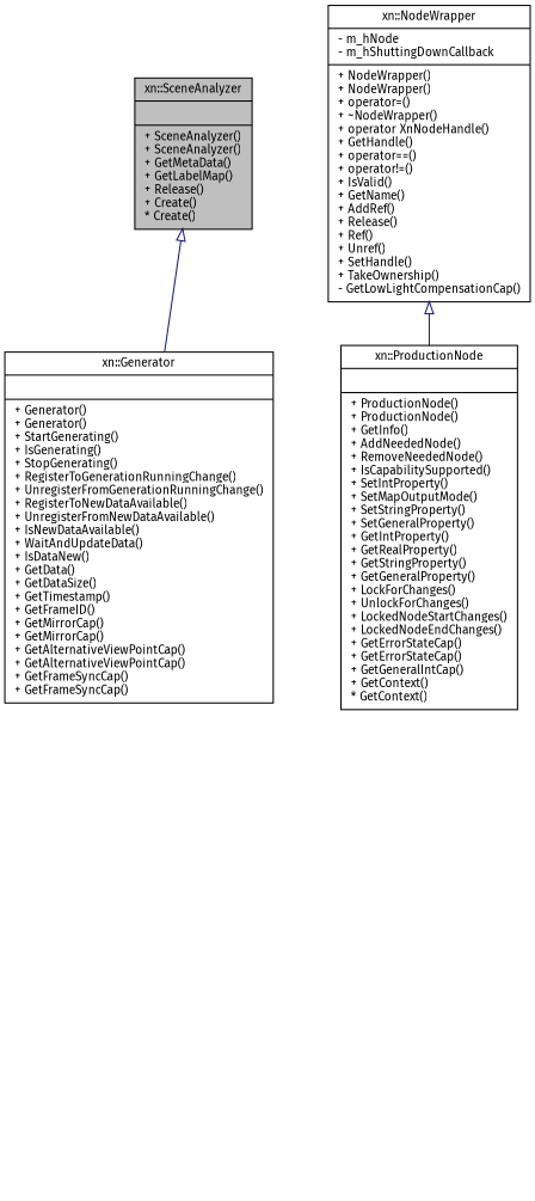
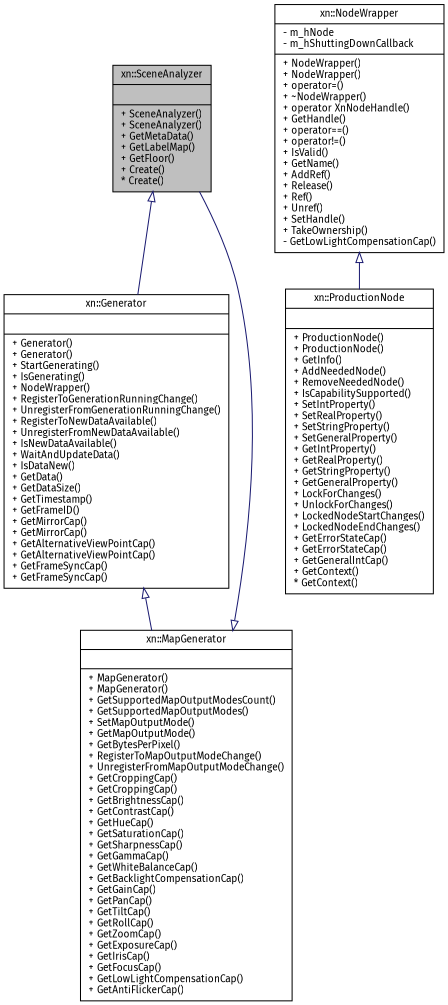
  digraph {
    fontname="Fira Sans"
    node [color=black fillcolor=white fontname="Fira Sans" fontsize=10 shape=record style=filled]
    edge [arrowtail=empty color=midnightblue dir=back fontname="Fira Sans" fontsize=10 labelfontname=FreeSans labelfontsize=10 style=solid]
-   n1 [fillcolor=grey75 fontcolor=black height=0.2 label="{xn::SceneAnalyzer\n||+ SceneAnalyzer()\l+ SceneAnalyzer()\l+ GetMetaData()\l+ GetLabelMap()\l+ Release()\l+ Create()\l* Create()\l}" width=0.4]
-   n2 [height=0.2 label="{xn::Generator\n||+ Generator()\l+ Generator()\l+ StartGenerating()\l+ IsGenerating()\l+ StopGenerating()\l+ RegisterToGenerationRunningChange()\l+ UnregisterFromGenerationRunningChange()\l+ RegisterToNewDataAvailable()\l+ UnregisterFromNewDataAvailable()\l+ IsNewDataAvailable()\l+ WaitAndUpdateData()\l+ IsDataNew()\l+ GetData()\l+ GetDataSize()\l+ GetTimestamp()\l+ GetFrameID()\l+ GetMirrorCap()\l+ GetMirrorCap()\l+ GetAlternativeViewPointCap()\l+ GetAlternativeViewPointCap()\l+ GetFrameSyncCap()\l+ GetFrameSyncCap()\l}" width=0.4]
-   n4 [height=0.2 label="{xn::ProductionNode\n||+ ProductionNode()\l+ ProductionNode()\l+ GetInfo()\l+ AddNeededNode()\l+ RemoveNeededNode()\l+ IsCapabilitySupported()\l+ SetIntProperty()\l+ SetMapOutputMode()\l+ SetStringProperty()\l+ SetGeneralProperty()\l+ GetIntProperty()\l+ GetRealProperty()\l+ GetStringProperty()\l+ GetGeneralProperty()\l+ LockForChanges()\l+ UnlockForChanges()\l+ LockedNodeStartChanges()\l+ LockedNodeEndChanges()\l+ GetErrorStateCap()\l+ GetErrorStateCap()\l+ GetGeneralIntCap()\l+ GetContext()\l* GetContext()\l}" width=0.4]
+   n1 [fillcolor=grey75 fontcolor=black height=0.2 label="{xn::SceneAnalyzer\n||+ SceneAnalyzer()\l+ SceneAnalyzer()\l+ GetMetaData()\l+ GetLabelMap()\l+ GetFloor()\l+ Create()\l* Create()\l}" width=0.4]
+   n2 [height=0.2 label="{xn::Generator\n||+ Generator()\l+ Generator()\l+ StartGenerating()\l+ IsGenerating()\l+ NodeWrapper()\l+ RegisterToGenerationRunningChange()\l+ UnregisterFromGenerationRunningChange()\l+ RegisterToNewDataAvailable()\l+ UnregisterFromNewDataAvailable()\l+ IsNewDataAvailable()\l+ WaitAndUpdateData()\l+ IsDataNew()\l+ GetData()\l+ GetDataSize()\l+ GetTimestamp()\l+ GetFrameID()\l+ GetMirrorCap()\l+ GetMirrorCap()\l+ GetAlternativeViewPointCap()\l+ GetAlternativeViewPointCap()\l+ GetFrameSyncCap()\l+ GetFrameSyncCap()\l}" width=0.4]
+   n3 [height=0.2 label="{xn::MapGenerator\n||+ MapGenerator()\l+ MapGenerator()\l+ GetSupportedMapOutputModesCount()\l+ GetSupportedMapOutputModes()\l+ SetMapOutputMode()\l+ GetMapOutputMode()\l+ GetBytesPerPixel()\l+ RegisterToMapOutputModeChange()\l+ UnregisterFromMapOutputModeChange()\l+ GetCroppingCap()\l+ GetCroppingCap()\l+ GetBrightnessCap()\l+ GetContrastCap()\l+ GetHueCap()\l+ GetSaturationCap()\l+ GetSharpnessCap()\l+ GetGammaCap()\l+ GetWhiteBalanceCap()\l+ GetBacklightCompensationCap()\l+ GetGainCap()\l+ GetPanCap()\l+ GetTiltCap()\l+ GetRollCap()\l+ GetZoomCap()\l+ GetExposureCap()\l+ GetIrisCap()\l+ GetFocusCap()\l+ GetLowLightCompensationCap()\l+ GetAntiFlickerCap()\l}" width=0.4]
+   n4 [height=0.2 label="{xn::ProductionNode\n||+ ProductionNode()\l+ ProductionNode()\l+ GetInfo()\l+ AddNeededNode()\l+ RemoveNeededNode()\l+ IsCapabilitySupported()\l+ SetIntProperty()\l+ SetRealProperty()\l+ SetStringProperty()\l+ SetGeneralProperty()\l+ GetIntProperty()\l+ GetRealProperty()\l+ GetStringProperty()\l+ GetGeneralProperty()\l+ LockForChanges()\l+ UnlockForChanges()\l+ LockedNodeStartChanges()\l+ LockedNodeEndChanges()\l+ GetErrorStateCap()\l+ GetErrorStateCap()\l+ GetGeneralIntCap()\l+ GetContext()\l* GetContext()\l}" width=0.4]
    n5 [height=0.2 label="{xn::NodeWrapper\n|- m_hNode\l- m_hShuttingDownCallback\l|+ NodeWrapper()\l+ NodeWrapper()\l+ operator=()\l+ ~NodeWrapper()\l+ operator XnNodeHandle()\l+ GetHandle()\l+ operator==()\l+ operator!=()\l+ IsValid()\l+ GetName()\l+ AddRef()\l+ Release()\l+ Ref()\l+ Unref()\l+ SetHandle()\l+ TakeOwnership()\l- GetLowLightCompensationCap()\l}" width=0.4]
    n1 -> n2
+   n2 -> n3
+   n3 -> n1
    n5 -> n4
  }
